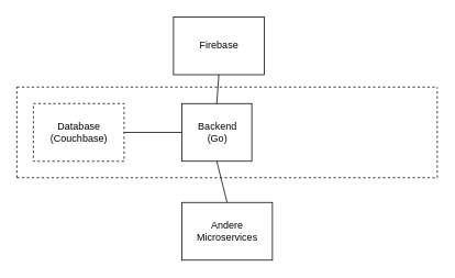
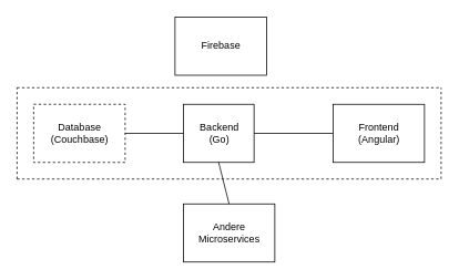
  <mxCell id="0" />
  <mxCell id="1" parent="0" />
  <mxCell id="2" value="&lt;div&gt;Firebase&lt;/div&gt;" style="html=1;" parent="1" vertex="1"><mxGeometry x="210" y="20" width="110" height="70" as="geometry" /></mxCell>
  <mxCell id="3" value="Database&lt;br&gt;(Couchbase)" style="html=1;dashed=1;" parent="1" vertex="1"><mxGeometry x="40" y="125" width="110" height="70" as="geometry" /></mxCell>
  <mxCell id="4" value="&lt;div&gt;Andere &lt;br&gt;&lt;/div&gt;&lt;div&gt;Microservices&lt;/div&gt;" style="html=1;" parent="1" vertex="1"><mxGeometry x="220" y="245" width="110" height="70" as="geometry" /></mxCell>
+ <mxCell id="5" value="Frontend&lt;br&gt;(Angular)" style="html=1;" parent="1" vertex="1"><mxGeometry x="400" y="125" width="110" height="70" as="geometry" /></mxCell>
  <mxCell id="6" value="Backend&lt;br&gt;(Go)" style="html=1;" parent="1" vertex="1"><mxGeometry x="220" y="125" width="85" height="70" as="geometry" /></mxCell>
- <mxCell id="7" value="" style="endArrow=none;html=1;entryX=0.5;entryY=1;entryDx=0;entryDy=0;exitX=0.5;exitY=0;exitDx=0;exitDy=0;" parent="1" source="6" target="2" edge="1"><mxGeometry width="50" height="50" relative="1" as="geometry"><mxPoint x="50" y="65" as="sourcePoint" /><mxPoint x="100" y="15" as="targetPoint" /></mxGeometry></mxCell>
+ <mxCell id="8" value="" style="endArrow=none;html=1;entryX=0;entryY=0.5;entryDx=0;entryDy=0;exitX=1;exitY=0.5;exitDx=0;exitDy=0;" parent="1" source="6" target="5" edge="1"><mxGeometry width="50" height="50" relative="1" as="geometry"><mxPoint x="275" y="125" as="sourcePoint" /><mxPoint x="275" y="75" as="targetPoint" /></mxGeometry></mxCell>
  <mxCell id="9" value="" style="endArrow=none;html=1;entryX=0;entryY=0.5;entryDx=0;entryDy=0;exitX=1;exitY=0.5;exitDx=0;exitDy=0;" parent="1" source="3" target="6" edge="1"><mxGeometry width="50" height="50" relative="1" as="geometry"><mxPoint x="0" y="85" as="sourcePoint" /><mxPoint x="50" y="35" as="targetPoint" /></mxGeometry></mxCell>
  <mxCell id="10" value="" style="endArrow=none;html=1;entryX=0.5;entryY=1;entryDx=0;entryDy=0;exitX=0.5;exitY=0;exitDx=0;exitDy=0;" parent="1" source="4" target="6" edge="1"><mxGeometry width="50" height="50" relative="1" as="geometry"><mxPoint x="40" y="315" as="sourcePoint" /><mxPoint x="90" y="265" as="targetPoint" /></mxGeometry></mxCell>
  <mxCell id="11" value="" style="endArrow=none;dashed=1;html=1;" parent="1" edge="1"><mxGeometry width="50" height="50" relative="1" as="geometry"><mxPoint x="20" y="105" as="sourcePoint" /><mxPoint x="530" y="105" as="targetPoint" /></mxGeometry></mxCell>
  <mxCell id="12" value="" style="endArrow=none;dashed=1;html=1;" parent="1" edge="1"><mxGeometry width="50" height="50" relative="1" as="geometry"><mxPoint x="20" y="215" as="sourcePoint" /><mxPoint x="530" y="215" as="targetPoint" /></mxGeometry></mxCell>
  <mxCell id="13" value="" style="endArrow=none;dashed=1;html=1;" parent="1" edge="1"><mxGeometry width="50" height="50" relative="1" as="geometry"><mxPoint x="20" y="215" as="sourcePoint" /><mxPoint x="20" y="105" as="targetPoint" /></mxGeometry></mxCell>
  <mxCell id="14" value="" style="endArrow=none;dashed=1;html=1;" parent="1" edge="1"><mxGeometry width="50" height="50" relative="1" as="geometry"><mxPoint x="530" y="215" as="sourcePoint" /><mxPoint x="530" y="105" as="targetPoint" /></mxGeometry></mxCell>
